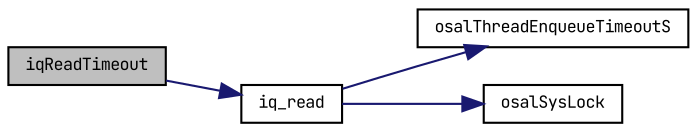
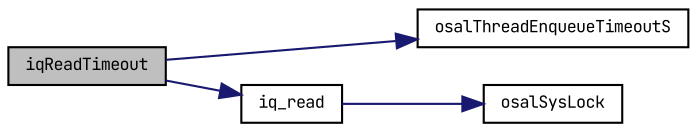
  digraph {
    fontname="JetBrains Mono"
    rankdir=LR
    node [color=black fontname="JetBrains Mono" fontsize=8 shape=record]
    edge [color=midnightblue fontname="JetBrains Mono" fontsize=8 labelfontname=Helvetica labelfontsize=8 style=solid]
    n1 [fillcolor=grey75 fontcolor=black height=0.2 label=iqReadTimeout style=filled width=0.4]
    n2 [height=0.2 label=iq_read width=0.4]
    n3 [height=0.2 label=osalThreadEnqueueTimeoutS width=0.4]
    n4 [height=0.2 label=osalSysLock width=0.4]
    n1 -> n2
-   n2 -> n3
+   n1 -> n3
    n2 -> n4
  }
